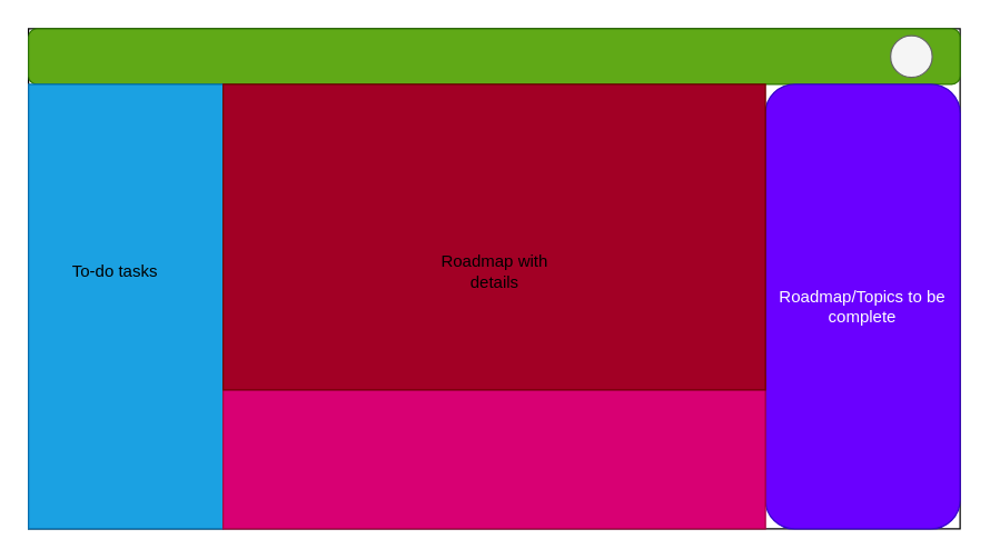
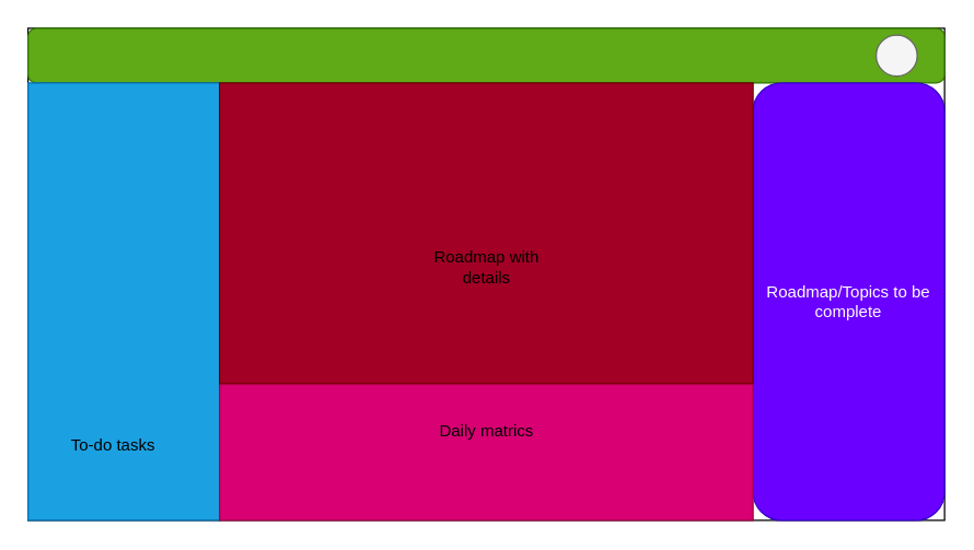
  <mxCell id="0" />
  <mxCell id="1" parent="0" />
  <mxCell id="2" value="" style="rounded=0;whiteSpace=wrap;html=1;" vertex="1" parent="1"><mxGeometry x="20" y="20" width="670" height="360" as="geometry" /></mxCell>
  <mxCell id="3" value="" style="rounded=1;whiteSpace=wrap;html=1;fillColor=#60a917;fontColor=#ffffff;strokeColor=#2D7600;" vertex="1" parent="1"><mxGeometry x="20" y="20" width="670" height="40" as="geometry" /></mxCell>
  <mxCell id="4" value="" style="ellipse;whiteSpace=wrap;html=1;fillColor=#f5f5f5;fontColor=#333333;strokeColor=#666666;" vertex="1" parent="1"><mxGeometry x="640" y="25" width="30" height="30" as="geometry" /></mxCell>
  <mxCell id="5" value="" style="rounded=0;whiteSpace=wrap;html=1;direction=south;fillColor=#1ba1e2;fontColor=#ffffff;strokeColor=#006EAF;" vertex="1" parent="1"><mxGeometry x="20" y="60" width="140" height="320" as="geometry" /></mxCell>
  <mxCell id="6" value="Roadmap/Topics to be complete" style="whiteSpace=wrap;html=1;direction=south;fillColor=#6a00ff;fontColor=#ffffff;strokeColor=#3700CC;rounded=1;" vertex="1" parent="1"><mxGeometry x="550" y="60" width="140" height="320" as="geometry" /></mxCell>
  <mxCell id="7" value="" style="rounded=0;whiteSpace=wrap;html=1;fillColor=#d80073;fontColor=#ffffff;strokeColor=#A50040;" vertex="1" parent="1"><mxGeometry x="160" y="270" width="390" height="110" as="geometry" /></mxCell>
  <mxCell id="8" value="" style="rounded=0;whiteSpace=wrap;html=1;fillColor=#a20025;fontColor=#ffffff;strokeColor=#6F0000;" vertex="1" parent="1"><mxGeometry x="160" y="60" width="390" height="220" as="geometry" /></mxCell>
- <mxCell id="10" value="To-do tasks" style="text;html=1;strokeColor=none;fillColor=none;align=center;verticalAlign=middle;whiteSpace=wrap;rounded=0;" vertex="1" parent="1"><mxGeometry x="30" y="180" width="105" height="30" as="geometry" /></mxCell>
+ <mxCell id="9" value="Daily matrics" style="text;html=1;strokeColor=none;fillColor=none;align=center;verticalAlign=middle;whiteSpace=wrap;rounded=0;" vertex="1" parent="1"><mxGeometry x="302.5" y="300" width="105" height="30" as="geometry" /></mxCell>
+ <mxCell id="10" value="To-do tasks" style="text;html=1;strokeColor=none;fillColor=none;align=center;verticalAlign=middle;whiteSpace=wrap;rounded=0;" vertex="1" parent="1"><mxGeometry x="30" y="310" width="105" height="30" as="geometry" /></mxCell>
  <mxCell id="11" value="Roadmap with details" style="text;html=1;strokeColor=none;fillColor=none;align=center;verticalAlign=middle;whiteSpace=wrap;rounded=0;" vertex="1" parent="1"><mxGeometry x="302.5" y="180" width="105" height="30" as="geometry" /></mxCell>
